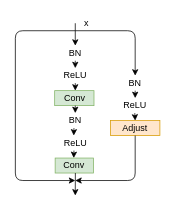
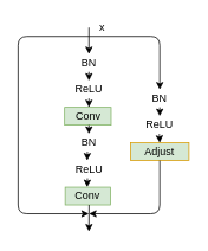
  <mxCell id="0" />
  <mxCell id="1" parent="0" />
  <mxCell id="2" value="" style="endArrow=classic;html=1;" edge="1" parent="1"><mxGeometry width="50" height="50" relative="1" as="geometry"><mxPoint x="100" y="30" as="sourcePoint" /><mxPoint x="100" y="60" as="targetPoint" /><Array as="points" /></mxGeometry></mxCell>
  <mxCell id="3" value="x" style="text;html=1;strokeColor=none;fillColor=none;align=center;verticalAlign=middle;whiteSpace=wrap;rounded=0;" vertex="1" parent="1"><mxGeometry x="100" y="20" width="30" height="20" as="geometry" /></mxCell>
  <mxCell id="4" value="BN" style="text;html=1;strokeColor=none;fillColor=none;align=center;verticalAlign=middle;whiteSpace=wrap;rounded=0;" vertex="1" parent="1"><mxGeometry x="80" y="60" width="40" height="20" as="geometry" /></mxCell>
  <mxCell id="5" value="" style="endArrow=classic;html=1;" edge="1" parent="1"><mxGeometry width="50" height="50" relative="1" as="geometry"><mxPoint x="100" y="80" as="sourcePoint" /><mxPoint x="100" y="90" as="targetPoint" /></mxGeometry></mxCell>
  <mxCell id="6" value="ReLU" style="text;html=1;strokeColor=none;fillColor=none;align=center;verticalAlign=middle;whiteSpace=wrap;rounded=0;" vertex="1" parent="1"><mxGeometry x="75" y="90" width="50" height="20" as="geometry" /></mxCell>
  <mxCell id="7" value="" style="endArrow=classic;html=1;" edge="1" parent="1"><mxGeometry width="50" height="50" relative="1" as="geometry"><mxPoint x="100" y="110" as="sourcePoint" /><mxPoint x="100" y="120" as="targetPoint" /></mxGeometry></mxCell>
  <mxCell id="8" value="Conv" style="rounded=0;whiteSpace=wrap;html=1;fillColor=#d5e8d4;strokeColor=#82b366;" vertex="1" parent="1"><mxGeometry x="72.5" y="120" width="52.5" height="20" as="geometry" /></mxCell>
  <mxCell id="9" value="" style="endArrow=classic;html=1;" edge="1" parent="1"><mxGeometry width="50" height="50" relative="1" as="geometry"><mxPoint x="100" y="140" as="sourcePoint" /><mxPoint x="100" y="150" as="targetPoint" /></mxGeometry></mxCell>
  <mxCell id="10" value="BN" style="text;html=1;strokeColor=none;fillColor=none;align=center;verticalAlign=middle;whiteSpace=wrap;rounded=0;" vertex="1" parent="1"><mxGeometry x="80" y="150" width="40" height="20" as="geometry" /></mxCell>
  <mxCell id="11" value="" style="endArrow=classic;html=1;" edge="1" parent="1"><mxGeometry width="50" height="50" relative="1" as="geometry"><mxPoint x="98.25" y="170" as="sourcePoint" /><mxPoint x="98" y="180" as="targetPoint" /></mxGeometry></mxCell>
  <mxCell id="12" value="ReLU" style="text;html=1;strokeColor=none;fillColor=none;align=center;verticalAlign=middle;whiteSpace=wrap;rounded=0;" vertex="1" parent="1"><mxGeometry x="75" y="180" width="51.25" height="20" as="geometry" /></mxCell>
  <mxCell id="13" value="" style="endArrow=classic;html=1;" edge="1" parent="1"><mxGeometry width="50" height="50" relative="1" as="geometry"><mxPoint x="98.25" y="200" as="sourcePoint" /><mxPoint x="98" y="210" as="targetPoint" /></mxGeometry></mxCell>
  <mxCell id="14" value="Conv" style="rounded=0;whiteSpace=wrap;html=1;fillColor=#d5e8d4;strokeColor=#82b366;" vertex="1" parent="1"><mxGeometry x="73.13" y="210" width="51.25" height="20" as="geometry" /></mxCell>
  <mxCell id="15" value="" style="endArrow=classic;html=1;" edge="1" parent="1"><mxGeometry width="50" height="50" relative="1" as="geometry"><mxPoint x="100.13" y="230" as="sourcePoint" /><mxPoint x="100" y="260" as="targetPoint" /></mxGeometry></mxCell>
  <mxCell id="16" value="" style="endArrow=classic;html=1;" edge="1" parent="1"><mxGeometry width="50" height="50" relative="1" as="geometry"><mxPoint x="100" y="40" as="sourcePoint" /><mxPoint x="180" y="100" as="targetPoint" /><Array as="points"><mxPoint x="180" y="40" /></Array></mxGeometry></mxCell>
  <mxCell id="17" value="BN" style="text;html=1;strokeColor=none;fillColor=none;align=center;verticalAlign=middle;whiteSpace=wrap;rounded=0;" vertex="1" parent="1"><mxGeometry x="160" y="100" width="40" height="20" as="geometry" /></mxCell>
  <mxCell id="18" value="" style="endArrow=classic;html=1;" edge="1" parent="1"><mxGeometry width="50" height="50" relative="1" as="geometry"><mxPoint x="180" y="120" as="sourcePoint" /><mxPoint x="180" y="130" as="targetPoint" /></mxGeometry></mxCell>
  <mxCell id="19" value="ReLU" style="text;html=1;strokeColor=none;fillColor=none;align=center;verticalAlign=middle;whiteSpace=wrap;rounded=0;" vertex="1" parent="1"><mxGeometry x="155" y="130" width="50" height="20" as="geometry" /></mxCell>
  <mxCell id="20" value="" style="endArrow=classic;html=1;" edge="1" parent="1"><mxGeometry width="50" height="50" relative="1" as="geometry"><mxPoint x="179.5" y="150" as="sourcePoint" /><mxPoint x="180" y="160" as="targetPoint" /></mxGeometry></mxCell>
- <mxCell id="21" value="Adjust" style="rounded=0;whiteSpace=wrap;html=1;fillColor=#ffe6cc;strokeColor=#d79b00;" vertex="1" parent="1"><mxGeometry x="147" y="160" width="66" height="20" as="geometry" /></mxCell>
+ <mxCell id="21" value="Adjust" style="rounded=0;whiteSpace=wrap;html=1;fillColor=#d5e8d4;strokeColor=#d79b00;" vertex="1" parent="1"><mxGeometry x="147" y="160" width="66" height="20" as="geometry" /></mxCell>
  <mxCell id="22" value="" style="endArrow=classic;html=1;" edge="1" parent="1"><mxGeometry width="50" height="50" relative="1" as="geometry"><mxPoint x="180" y="180" as="sourcePoint" /><mxPoint x="100" y="240" as="targetPoint" /><Array as="points"><mxPoint x="180" y="240" /></Array></mxGeometry></mxCell>
  <mxCell id="23" value="" style="endArrow=classic;html=1;exitX=0;exitY=1;exitDx=0;exitDy=0;" edge="1" parent="1" source="3"><mxGeometry width="50" height="50" relative="1" as="geometry"><mxPoint x="20" y="210" as="sourcePoint" /><mxPoint x="100" y="240" as="targetPoint" /><Array as="points"><mxPoint x="20" y="40" /><mxPoint x="20" y="240" /></Array></mxGeometry></mxCell>
